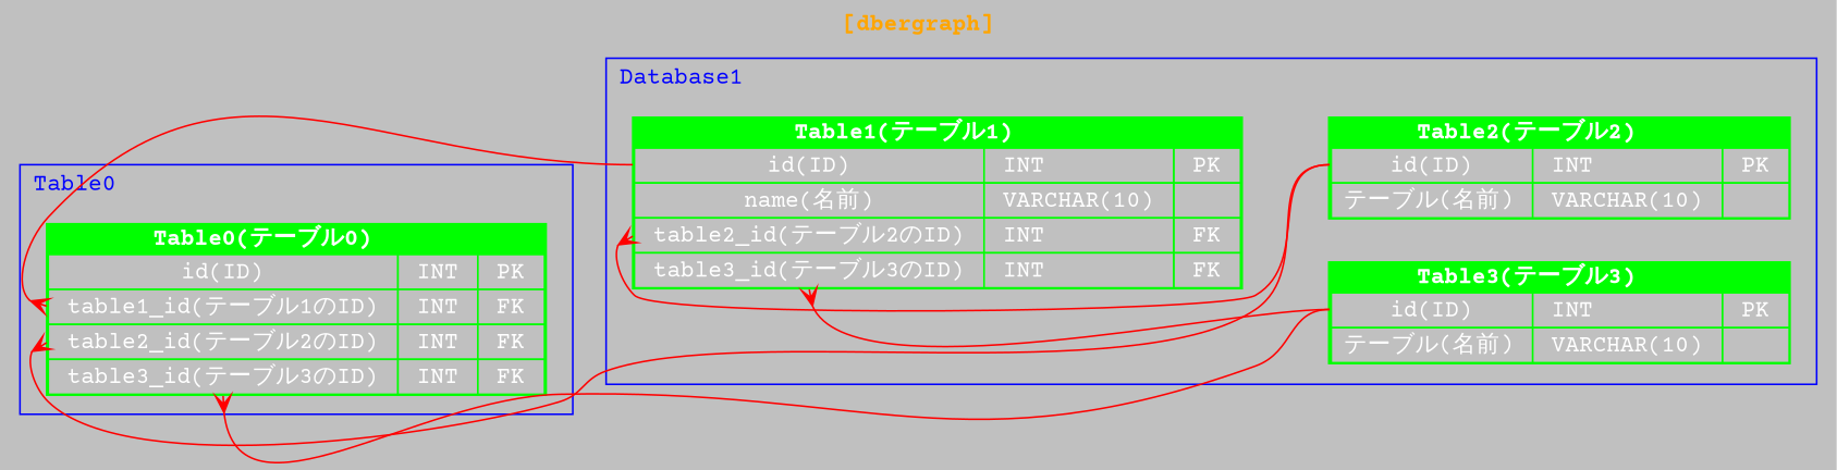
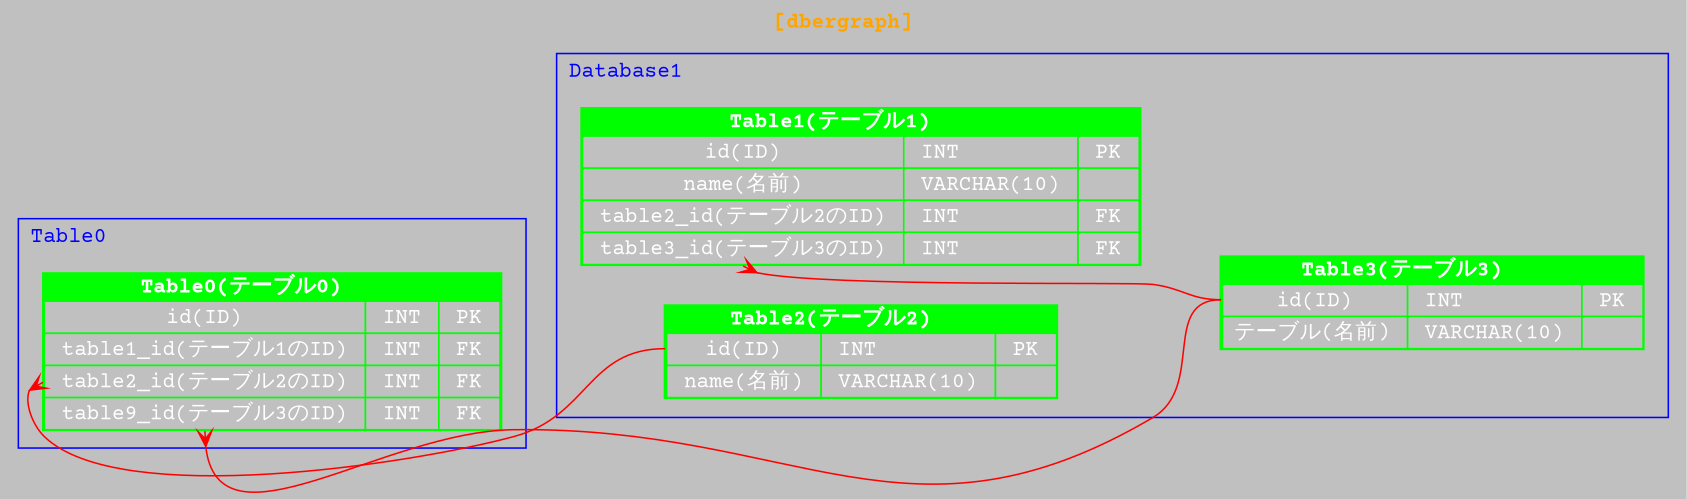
  digraph {
    bgcolor=gray
    fontcolor=orange
    fontname="Courier Prime"
    label=<<b>[dbergraph]</b>>
    labeljust=c
    labelloc=t
    rankdir=LR
    node [fontname="Courier Prime" shape=none]
    edge [arrowtail=crow color=red dir=back fontname="Courier Prime" headport=id tailport=table2_id]
-   n1 [label=<<font color="white"><table border="1" cellspacing="0" cellpadding="0" color="green" bgcolor="green"><tr><td colspan="2"><b>Table0(テーブル0)</b></td></tr><tr><td bgcolor="gray" cellpadding="2" port="id"> id(ID) </td><td bgcolor="gray" cellpadding="2" align="left"> INT </td><td bgcolor="gray" cellpadding="2" align="left"> PK </td></tr><tr><td bgcolor="gray" cellpadding="2" port="table1_id"> table1_id(テーブル1のID) </td><td bgcolor="gray" cellpadding="2" align="left"> INT </td><td bgcolor="gray" cellpadding="2" align="left"> FK </td></tr><tr><td bgcolor="gray" cellpadding="2" port="table2_id"> table2_id(テーブル2のID) </td><td bgcolor="gray" cellpadding="2" align="left"> INT </td><td bgcolor="gray" cellpadding="2" align="left"> FK </td></tr><tr><td bgcolor="gray" cellpadding="2" port="table3_id"> table3_id(テーブル3のID) </td><td bgcolor="gray" cellpadding="2" align="left"> INT </td><td bgcolor="gray" cellpadding="2" align="left"> FK </td></tr></table></font>>]
+   n1 [label=<<font color="white"><table border="1" cellspacing="0" cellpadding="0" color="green" bgcolor="green"><tr><td colspan="2"><b>Table0(テーブル0)</b></td></tr><tr><td bgcolor="gray" cellpadding="2" port="id"> id(ID) </td><td bgcolor="gray" cellpadding="2" align="left"> INT </td><td bgcolor="gray" cellpadding="2" align="left"> PK </td></tr><tr><td bgcolor="gray" cellpadding="2" port="table1_id"> table1_id(テーブル1のID) </td><td bgcolor="gray" cellpadding="2" align="left"> INT </td><td bgcolor="gray" cellpadding="2" align="left"> FK </td></tr><tr><td bgcolor="gray" cellpadding="2" port="table2_id"> table2_id(テーブル2のID) </td><td bgcolor="gray" cellpadding="2" align="left"> INT </td><td bgcolor="gray" cellpadding="2" align="left"> FK </td></tr><tr><td bgcolor="gray" cellpadding="2" port="table3_id"> table9_id(テーブル3のID) </td><td bgcolor="gray" cellpadding="2" align="left"> INT </td><td bgcolor="gray" cellpadding="2" align="left"> FK </td></tr></table></font>>]
    n2 [label=<<font color="white"><table border="1" cellspacing="0" cellpadding="0" color="green" bgcolor="green"><tr><td colspan="2"><b>Table1(テーブル1)</b></td></tr><tr><td bgcolor="gray" cellpadding="2" port="id"> id(ID) </td><td bgcolor="gray" cellpadding="2" align="left"> INT </td><td bgcolor="gray" cellpadding="2" align="left"> PK </td></tr><tr><td bgcolor="gray" cellpadding="2" port="name"> name(名前) </td><td bgcolor="gray" cellpadding="2" align="left"> VARCHAR(10) </td><td bgcolor="gray" cellpadding="2" align="left">  </td></tr><tr><td bgcolor="gray" cellpadding="2" port="table2_id"> table2_id(テーブル2のID) </td><td bgcolor="gray" cellpadding="2" align="left"> INT </td><td bgcolor="gray" cellpadding="2" align="left"> FK </td></tr><tr><td bgcolor="gray" cellpadding="2" port="table3_id"> table3_id(テーブル3のID) </td><td bgcolor="gray" cellpadding="2" align="left"> INT </td><td bgcolor="gray" cellpadding="2" align="left"> FK </td></tr></table></font>>]
-   n3 [label=<<font color="white"><table border="1" cellspacing="0" cellpadding="0" color="green" bgcolor="green"><tr><td colspan="2"><b>Table2(テーブル2)</b></td></tr><tr><td bgcolor="gray" cellpadding="2" port="id"> id(ID) </td><td bgcolor="gray" cellpadding="2" align="left"> INT </td><td bgcolor="gray" cellpadding="2" align="left"> PK </td></tr><tr><td bgcolor="gray" cellpadding="2" port="name"> テーブル(名前) </td><td bgcolor="gray" cellpadding="2" align="left"> VARCHAR(10) </td><td bgcolor="gray" cellpadding="2" align="left">  </td></tr></table></font>>]
+   n3 [label=<<font color="white"><table border="1" cellspacing="0" cellpadding="0" color="green" bgcolor="green"><tr><td colspan="2"><b>Table2(テーブル2)</b></td></tr><tr><td bgcolor="gray" cellpadding="2" port="id"> id(ID) </td><td bgcolor="gray" cellpadding="2" align="left"> INT </td><td bgcolor="gray" cellpadding="2" align="left"> PK </td></tr><tr><td bgcolor="gray" cellpadding="2" port="name"> name(名前) </td><td bgcolor="gray" cellpadding="2" align="left"> VARCHAR(10) </td><td bgcolor="gray" cellpadding="2" align="left">  </td></tr></table></font>>]
    n4 [label=<<font color="white"><table border="1" cellspacing="0" cellpadding="0" color="green" bgcolor="green"><tr><td colspan="2"><b>Table3(テーブル3)</b></td></tr><tr><td bgcolor="gray" cellpadding="2" port="id"> id(ID) </td><td bgcolor="gray" cellpadding="2" align="left"> INT </td><td bgcolor="gray" cellpadding="2" align="left"> PK </td></tr><tr><td bgcolor="gray" cellpadding="2" port="name"> テーブル(名前) </td><td bgcolor="gray" cellpadding="2" align="left"> VARCHAR(10) </td><td bgcolor="gray" cellpadding="2" align="left">  </td></tr></table></font>>]
    subgraph cluster_1 {
      color=blue
      fontcolor=blue
      label=Table0
      labeljust=l
      n1
    }
    subgraph cluster_2 {
      color=blue
      fontcolor=blue
      label=Database1
      labeljust=l
      n2
      n3
      n4
    }
-   n1 -> n2 [tailport=table1_id]
    n1 -> n3
    n1 -> n4 [tailport=table3_id]
-   n2 -> n3
    n2 -> n4 [tailport=table3_id]
  }
